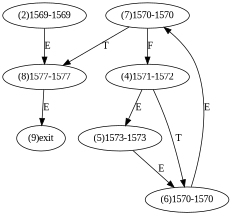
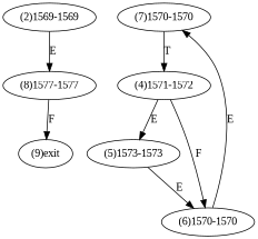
  digraph {
    fontname="Liberation Serif"
    node [fontname="Liberation Serif"]
    edge [fontname="Liberation Serif"]
    n1 [label="(2)1569-1569"]
    n2 [label="(8)1577-1577"]
    n3 [label="(9)exit"]
    n4 [label="(7)1570-1570"]
    n5 [label="(4)1571-1572"]
    n6 [label="(5)1573-1573"]
    n7 [label="(6)1570-1570"]
    n1 -> n2 [label=E]
-   n2 -> n3 [label=E]
-   n4 -> n2 [label=T]
-   n4 -> n5 [label=F]
+   n2 -> n3 [label=F]
+   n4 -> n5 [label=T]
    n5 -> n6 [label=E]
-   n5 -> n7 [label=T]
+   n5 -> n7 [label=F]
    n6 -> n7 [label=E]
    n7 -> n4 [label=E]
  }
